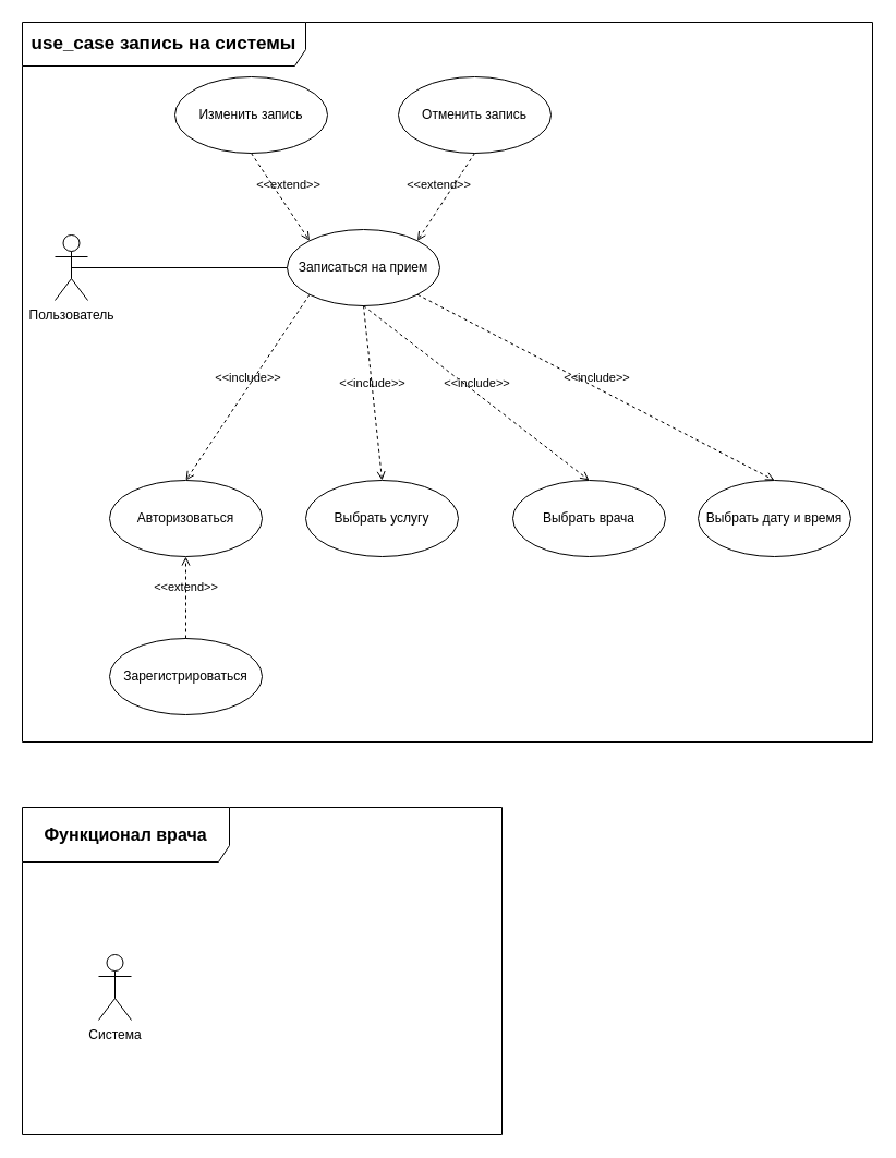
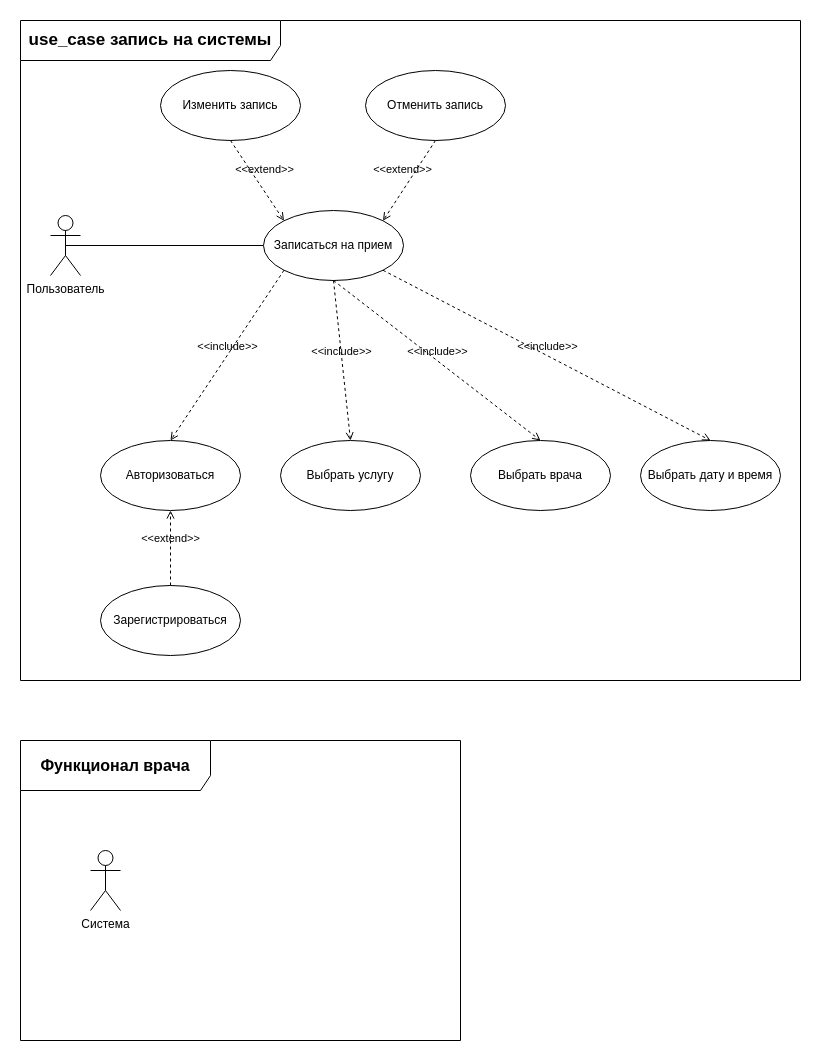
  <mxCell id="0" />
  <mxCell id="1" parent="0" />
  <mxCell id="2" style="edgeStyle=orthogonalEdgeStyle;rounded=0;orthogonalLoop=1;jettySize=auto;html=1;exitX=0.5;exitY=0.5;exitDx=0;exitDy=0;exitPerimeter=0;entryX=0;entryY=0.5;entryDx=0;entryDy=0;endArrow=none;endFill=0;" parent="1" source="3" target="8" edge="1"><mxGeometry relative="1" as="geometry" /></mxCell>
  <mxCell id="3" value="Пользователь" style="shape=umlActor;verticalLabelPosition=bottom;verticalAlign=top;html=1;outlineConnect=0;" parent="1" vertex="1"><mxGeometry x="50" y="215" width="30" height="60" as="geometry" /></mxCell>
  <mxCell id="4" value="Отменить запись" style="ellipse;whiteSpace=wrap;html=1;" parent="1" vertex="1"><mxGeometry x="365" y="70" width="140" height="70" as="geometry" /></mxCell>
  <mxCell id="5" value="Изменить запись" style="ellipse;whiteSpace=wrap;html=1;" parent="1" vertex="1"><mxGeometry x="160" y="70" width="140" height="70" as="geometry" /></mxCell>
  <mxCell id="6" value="Авторизоваться" style="ellipse;whiteSpace=wrap;html=1;" parent="1" vertex="1"><mxGeometry x="100" y="440" width="140" height="70" as="geometry" /></mxCell>
  <mxCell id="7" value="Выбрать услугу" style="ellipse;whiteSpace=wrap;html=1;" parent="1" vertex="1"><mxGeometry x="280" y="440" width="140" height="70" as="geometry" /></mxCell>
  <mxCell id="8" value="Записаться на прием" style="ellipse;whiteSpace=wrap;html=1;" parent="1" vertex="1"><mxGeometry x="263" y="210" width="140" height="70" as="geometry" /></mxCell>
  <mxCell id="9" value="&amp;lt;&amp;lt;extend&amp;gt;&amp;gt;" style="html=1;verticalAlign=bottom;labelBackgroundColor=none;endArrow=open;endFill=0;dashed=1;rounded=0;exitX=0.5;exitY=1;exitDx=0;exitDy=0;entryX=0;entryY=0;entryDx=0;entryDy=0;" parent="1" source="5" target="8" edge="1"><mxGeometry x="0.038" y="7" width="160" relative="1" as="geometry"><mxPoint x="383" y="140" as="sourcePoint" /><mxPoint x="543" y="140" as="targetPoint" /><mxPoint as="offset" /></mxGeometry></mxCell>
  <mxCell id="10" value="&amp;lt;&amp;lt;extend&amp;gt;&amp;gt;" style="html=1;verticalAlign=bottom;labelBackgroundColor=none;endArrow=open;endFill=0;dashed=1;rounded=0;exitX=0.5;exitY=1;exitDx=0;exitDy=0;entryX=1;entryY=0;entryDx=0;entryDy=0;" parent="1" source="4" target="8" edge="1"><mxGeometry x="0.038" y="-7" width="160" relative="1" as="geometry"><mxPoint x="383" y="140" as="sourcePoint" /><mxPoint x="543" y="140" as="targetPoint" /><mxPoint as="offset" /></mxGeometry></mxCell>
  <mxCell id="11" value="Выбрать врача" style="ellipse;whiteSpace=wrap;html=1;" parent="1" vertex="1"><mxGeometry x="470" y="440" width="140" height="70" as="geometry" /></mxCell>
  <mxCell id="12" value="Выбрать дату и время" style="ellipse;whiteSpace=wrap;html=1;" parent="1" vertex="1"><mxGeometry x="640" y="440" width="140" height="70" as="geometry" /></mxCell>
  <mxCell id="13" value="Зарегистрироваться" style="ellipse;whiteSpace=wrap;html=1;" parent="1" vertex="1"><mxGeometry x="100" y="585" width="140" height="70" as="geometry" /></mxCell>
  <mxCell id="14" value="&amp;lt;&amp;lt;extend&amp;gt;&amp;gt;" style="html=1;verticalAlign=bottom;labelBackgroundColor=none;endArrow=open;endFill=0;dashed=1;rounded=0;exitX=0.5;exitY=0;exitDx=0;exitDy=0;entryX=0.5;entryY=1;entryDx=0;entryDy=0;" parent="1" source="13" target="6" edge="1"><mxGeometry width="160" relative="1" as="geometry"><mxPoint x="380" y="525" as="sourcePoint" /><mxPoint x="540" y="525" as="targetPoint" /></mxGeometry></mxCell>
  <mxCell id="15" value="&amp;lt;&amp;lt;include&amp;gt;&amp;gt;" style="html=1;verticalAlign=bottom;labelBackgroundColor=none;endArrow=open;endFill=0;dashed=1;rounded=0;exitX=0;exitY=1;exitDx=0;exitDy=0;entryX=0.5;entryY=0;entryDx=0;entryDy=0;" parent="1" source="8" target="6" edge="1"><mxGeometry width="160" relative="1" as="geometry"><mxPoint x="390" y="440" as="sourcePoint" /><mxPoint x="550" y="440" as="targetPoint" /></mxGeometry></mxCell>
  <mxCell id="16" value="&amp;lt;&amp;lt;include&amp;gt;&amp;gt;" style="html=1;verticalAlign=bottom;labelBackgroundColor=none;endArrow=open;endFill=0;dashed=1;rounded=0;exitX=0.5;exitY=1;exitDx=0;exitDy=0;entryX=0.5;entryY=0;entryDx=0;entryDy=0;" parent="1" source="8" target="7" edge="1"><mxGeometry width="160" relative="1" as="geometry"><mxPoint x="350" y="490" as="sourcePoint" /><mxPoint x="190" y="565" as="targetPoint" /></mxGeometry></mxCell>
  <mxCell id="17" value="&amp;lt;&amp;lt;include&amp;gt;&amp;gt;" style="html=1;verticalAlign=bottom;labelBackgroundColor=none;endArrow=open;endFill=0;dashed=1;rounded=0;exitX=0.5;exitY=1;exitDx=0;exitDy=0;entryX=0.5;entryY=0;entryDx=0;entryDy=0;" parent="1" source="8" target="11" edge="1"><mxGeometry width="160" relative="1" as="geometry"><mxPoint x="360" y="500" as="sourcePoint" /><mxPoint x="200" y="575" as="targetPoint" /></mxGeometry></mxCell>
  <mxCell id="18" value="&amp;lt;&amp;lt;include&amp;gt;&amp;gt;" style="html=1;verticalAlign=bottom;labelBackgroundColor=none;endArrow=open;endFill=0;dashed=1;rounded=0;exitX=1;exitY=1;exitDx=0;exitDy=0;entryX=0.5;entryY=0;entryDx=0;entryDy=0;" parent="1" source="8" target="12" edge="1"><mxGeometry width="160" relative="1" as="geometry"><mxPoint x="370" y="510" as="sourcePoint" /><mxPoint x="210" y="585" as="targetPoint" /></mxGeometry></mxCell>
  <mxCell id="19" value="&lt;font style=&quot;font-size: 17px;&quot;&gt;&lt;b&gt;use_сase запись на системы&lt;/b&gt;&lt;/font&gt;" style="shape=umlFrame;whiteSpace=wrap;html=1;pointerEvents=0;width=260;height=40;" parent="1" vertex="1"><mxGeometry x="20" y="20" width="780" height="660" as="geometry" /></mxCell>
  <mxCell id="20" value="&lt;font style=&quot;font-size: 16px;&quot;&gt;&lt;b&gt;Функционал врача&lt;/b&gt;&lt;/font&gt;" style="shape=umlFrame;whiteSpace=wrap;html=1;pointerEvents=0;width=190;height=50;" parent="1" vertex="1"><mxGeometry x="20" y="740" width="440" height="300" as="geometry" /></mxCell>
- <mxCell id="21" value="Система" style="shape=umlActor;verticalLabelPosition=bottom;verticalAlign=top;html=1;" parent="1" vertex="1"><mxGeometry x="90" y="875" width="30" height="60" as="geometry" /></mxCell>
+ <mxCell id="21" value="Система" style="shape=umlActor;verticalLabelPosition=bottom;verticalAlign=top;html=1;" parent="1" vertex="1"><mxGeometry x="90" y="850" width="30" height="60" as="geometry" /></mxCell>
